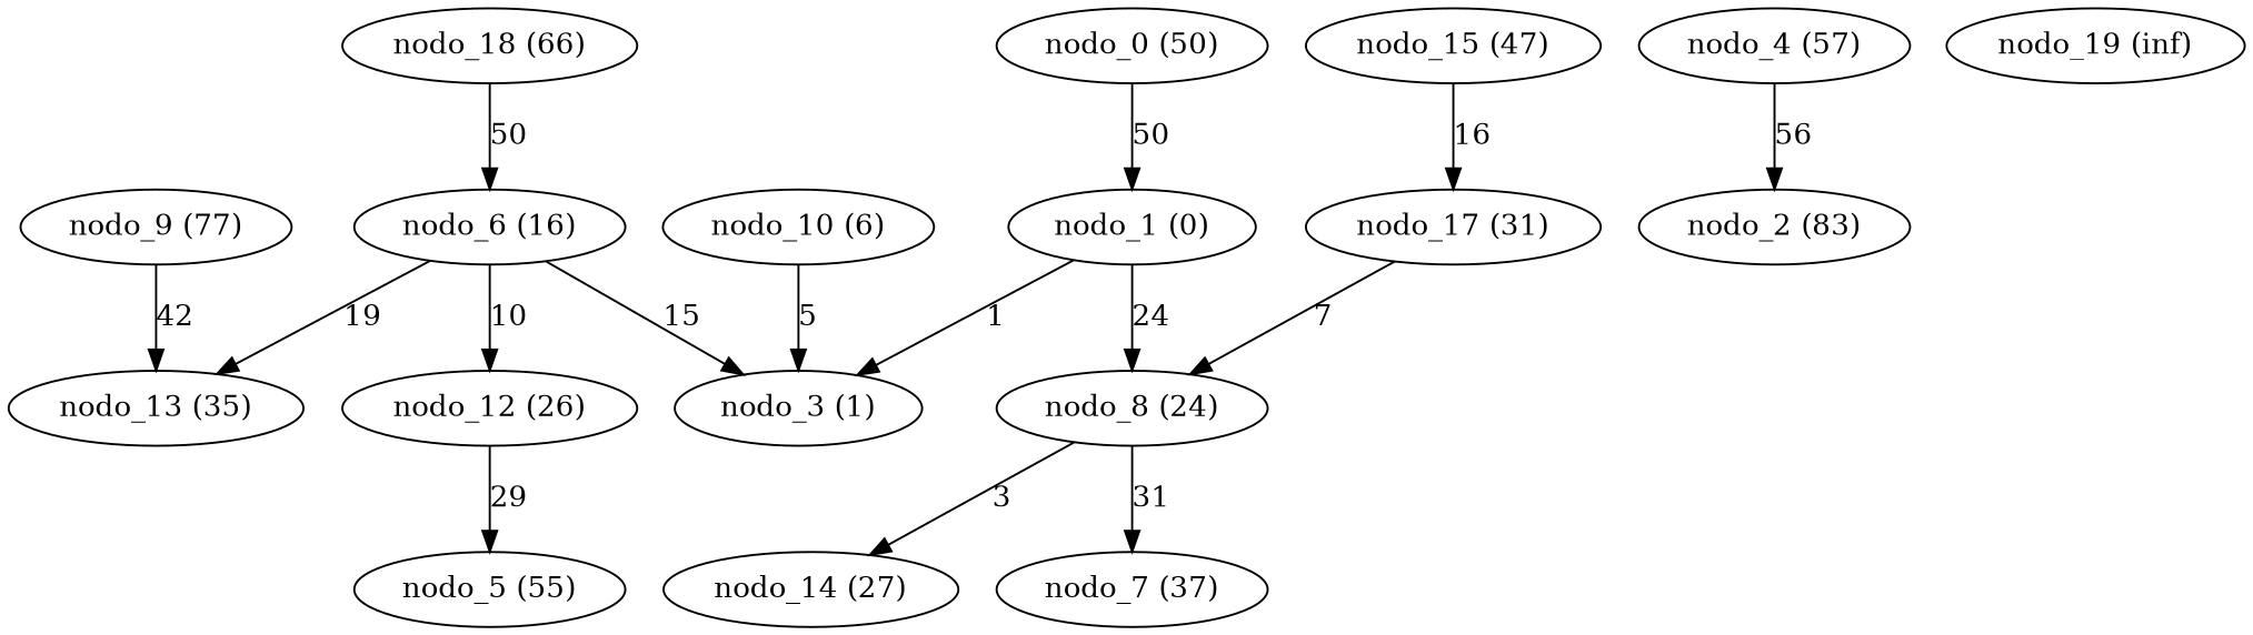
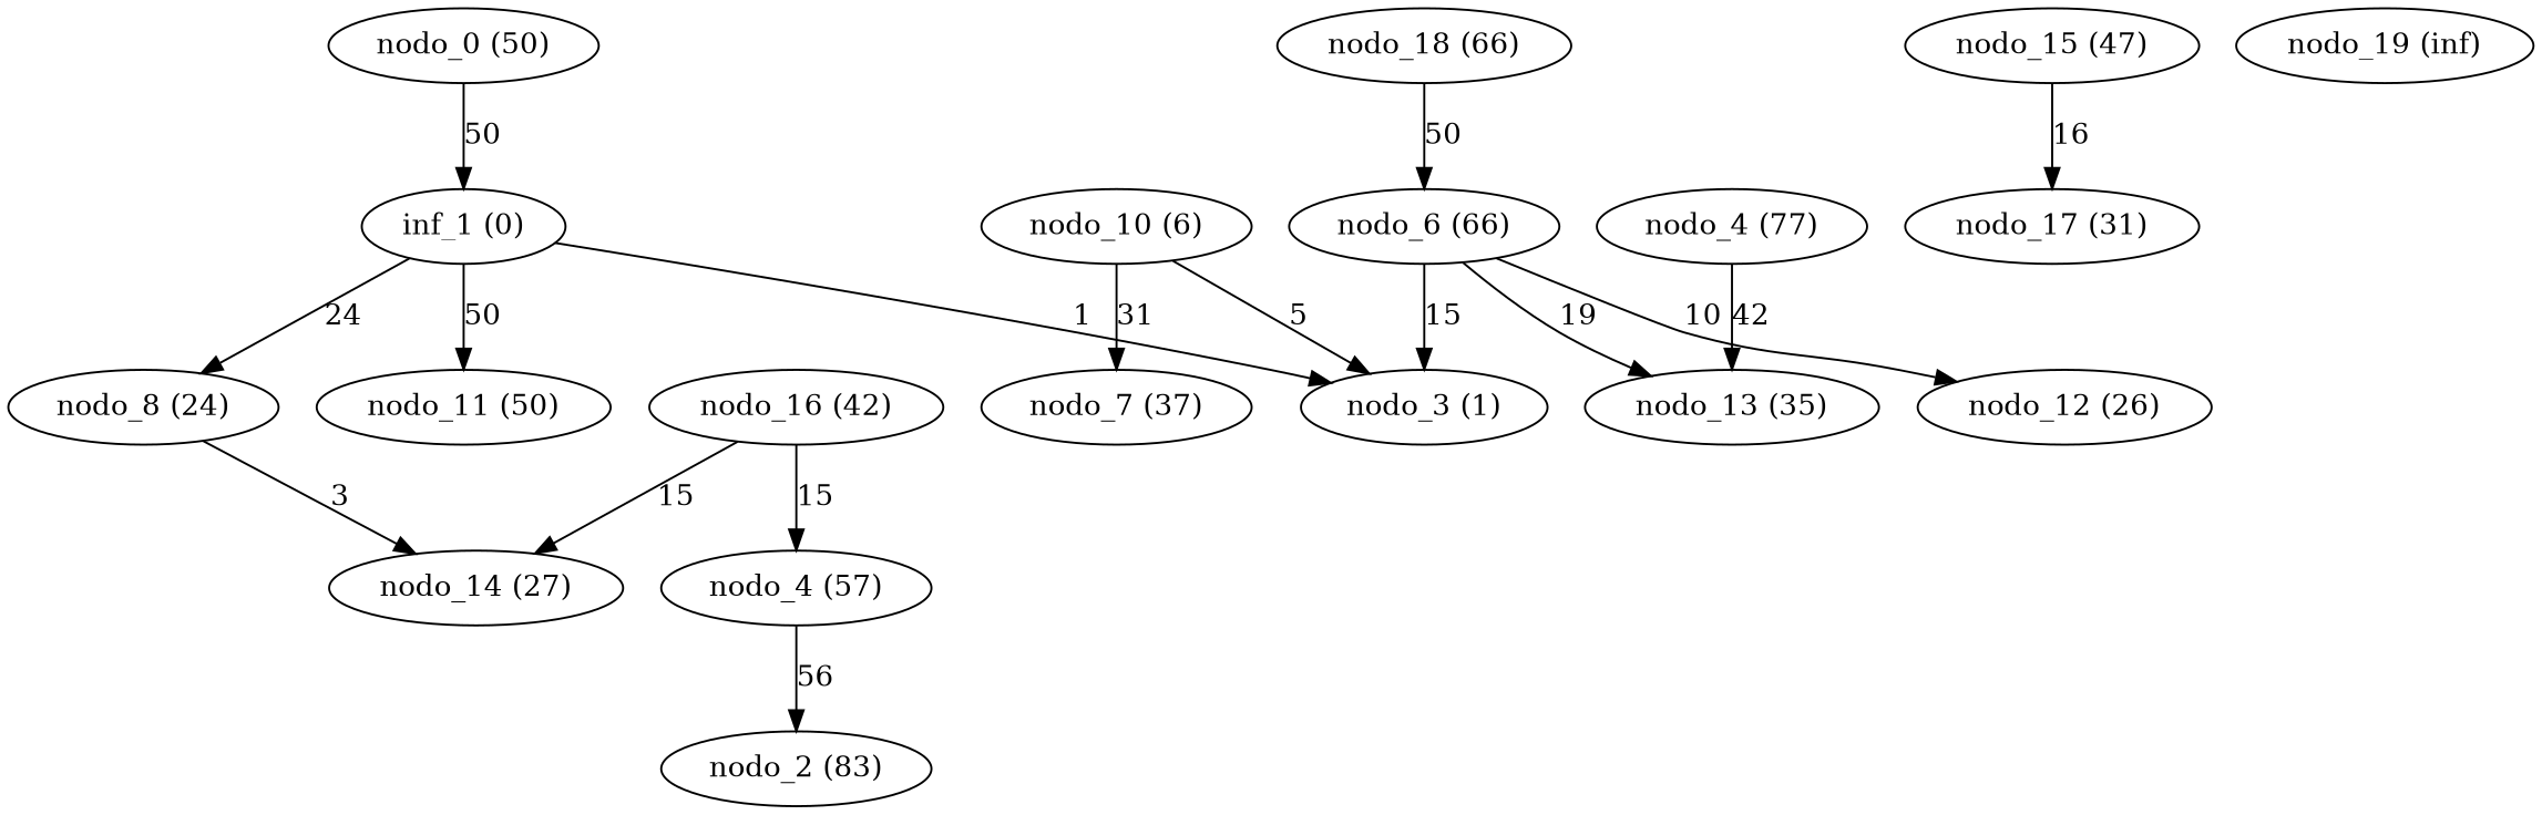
  digraph {
    edge [weight=50]
    "nodo_0 (50)"
-   "nodo_1 (0)"
+   "nodo_1 (0)" [label="inf_1 (0)"]
    "nodo_3 (1)"
    "nodo_8 (24)"
+   "nodo_11 (50)"
    "nodo_14 (27)"
    "nodo_4 (57)"
    "nodo_2 (83)"
-   "nodo_6 (16)"
+   "nodo_6 (16)" [label="nodo_6 (66)"]
    "nodo_12 (26)"
    "nodo_13 (35)"
-   "nodo_5 (55)"
-   "nodo_9 (77)"
+   "nodo_9 (77)" [label="nodo_4 (77)"]
    "nodo_10 (6)"
    "nodo_7 (37)"
    "nodo_15 (47)"
    "nodo_17 (31)"
+   "nodo_16 (42)"
    "nodo_18 (66)"
    "nodo_19 (inf)"
    "nodo_0 (50)" -> "nodo_1 (0)" [label=50]
    "nodo_1 (0)" -> "nodo_3 (1)" [label=1 weight=1]
    "nodo_1 (0)" -> "nodo_8 (24)" [label=24 weight=24]
+   "nodo_1 (0)" -> "nodo_11 (50)" [label=50]
    "nodo_8 (24)" -> "nodo_14 (27)" [label=3 weight=3]
    "nodo_4 (57)" -> "nodo_2 (83)" [label=56 weight=26]
    "nodo_6 (16)" -> "nodo_3 (1)" [label=15 weight=15]
    "nodo_6 (16)" -> "nodo_12 (26)" [label=10 weight=10]
    "nodo_6 (16)" -> "nodo_13 (35)" [label=19 weight=19]
-   "nodo_12 (26)" -> "nodo_5 (55)" [label=29 weight=29]
    "nodo_9 (77)" -> "nodo_13 (35)" [label=42 weight=42]
    "nodo_10 (6)" -> "nodo_3 (1)" [label=5 weight=5]
-   "nodo_8 (24)" -> "nodo_7 (37)" [label=31 weight=31]
+   "nodo_10 (6)" -> "nodo_7 (37)" [label=31 weight=31]
    "nodo_15 (47)" -> "nodo_17 (31)" [label=16 weight=16]
-   "nodo_17 (31)" -> "nodo_8 (24)" [label=7 weight=7]
+   "nodo_16 (42)" -> "nodo_14 (27)" [label=15 weight=15]
+   "nodo_16 (42)" -> "nodo_4 (57)" [label=15 weight=15]
    "nodo_18 (66)" -> "nodo_6 (16)" [label=50]
  }
